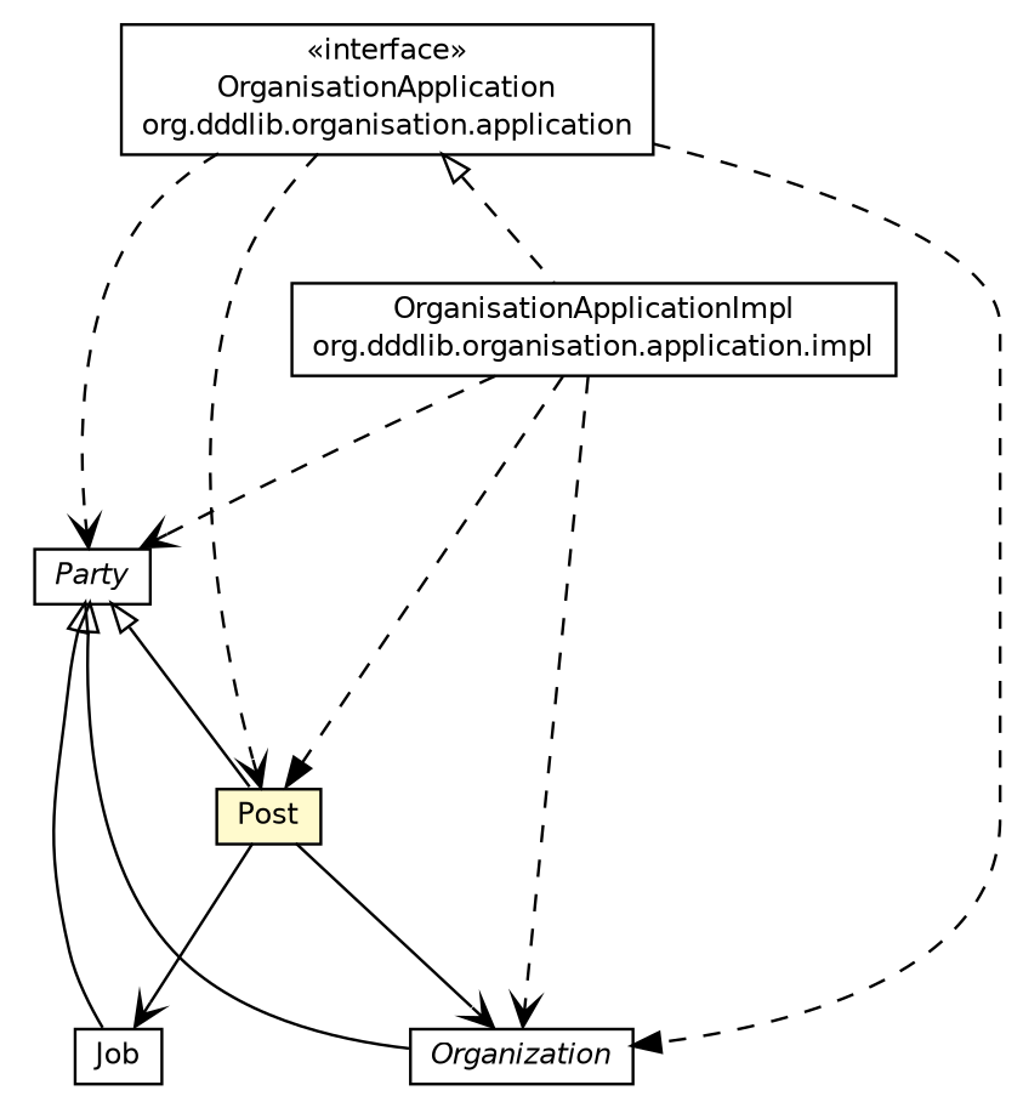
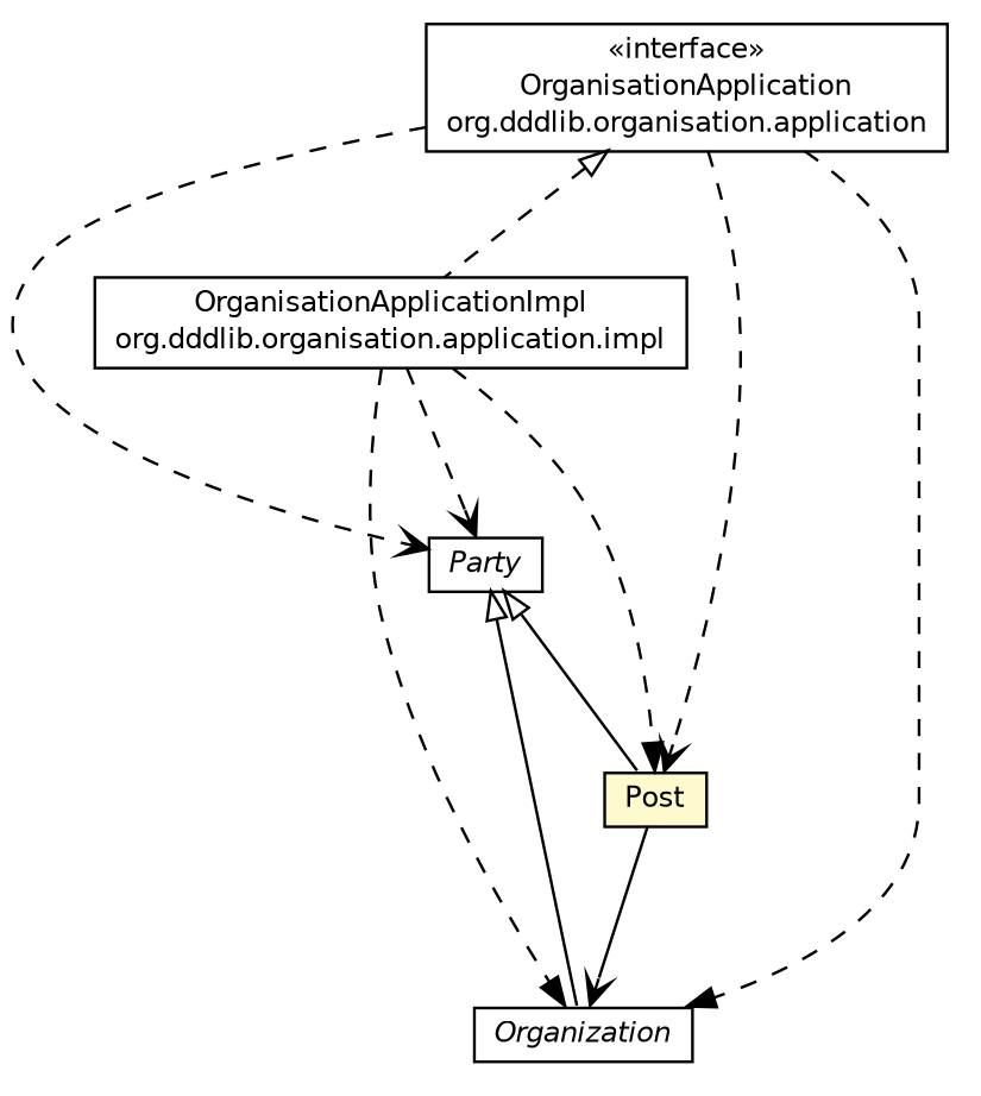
  digraph {
    nodesep=0.25
    ranksep=0.5
    node [fontcolor=black fontname=Helvetica fontsize=10.0 shape=plaintext]
    edge [arrowhead=open color=black fontcolor=black fontname=Helvetica fontsize=10.0 headport=p labelfontname=Helvetica labelfontsize=10 tailport=p style=dashed]
    n1 [label=<<table title="org.dddlib.organisation.domain.Post" border="0" cellborder="1" cellspacing="0" cellpadding="2" port="p" bgcolor="lemonChiffon" href="./Post.html"> 		<tr><td><table border="0" cellspacing="0" cellpadding="1"> <tr><td align="center" balign="center"> Post </td></tr> 		</table></td></tr> 		</table>>]
    n2 [label=<<table title="org.dddlib.organisation.domain.Organization" border="0" cellborder="1" cellspacing="0" cellpadding="2" port="p" href="./Organization.html"> 		<tr><td><table border="0" cellspacing="0" cellpadding="1"> <tr><td align="center" balign="center"><font face="Helvetica-Oblique"> Organization </font></td></tr> 		</table></td></tr> 		</table>>]
-   n3 [label=<<table title="org.dddlib.organisation.domain.Job" border="0" cellborder="1" cellspacing="0" cellpadding="2" port="p" href="./Job.html"> 		<tr><td><table border="0" cellspacing="0" cellpadding="1"> <tr><td align="center" balign="center"> Job </td></tr> 		</table></td></tr> 		</table>>]
    n4 [label=<<table title="org.dddlib.organisation.domain.Party" border="0" cellborder="1" cellspacing="0" cellpadding="2" port="p" href="./Party.html"> 		<tr><td><table border="0" cellspacing="0" cellpadding="1"> <tr><td align="center" balign="center"><font face="Helvetica-Oblique"> Party </font></td></tr> 		</table></td></tr> 		</table>>]
    n5 [label=<<table title="org.dddlib.organisation.application.impl.OrganisationApplicationImpl" border="0" cellborder="1" cellspacing="0" cellpadding="2" port="p" href="../application/impl/OrganisationApplicationImpl.html"> 		<tr><td><table border="0" cellspacing="0" cellpadding="1"> <tr><td align="center" balign="center"> OrganisationApplicationImpl </td></tr> <tr><td align="center" balign="center"> org.dddlib.organisation.application.impl </td></tr> 		</table></td></tr> 		</table>>]
    n6 [label=<<table title="org.dddlib.organisation.application.OrganisationApplication" border="0" cellborder="1" cellspacing="0" cellpadding="2" port="p" href="../application/OrganisationApplication.html"> 		<tr><td><table border="0" cellspacing="0" cellpadding="1"> <tr><td align="center" balign="center"> &#171;interface&#187; </td></tr> <tr><td align="center" balign="center"> OrganisationApplication </td></tr> <tr><td align="center" balign="center"> org.dddlib.organisation.application </td></tr> 		</table></td></tr> 		</table>>]
    n1 -> n2 [label=" " style=""]
-   n1 -> n3 [label=" " style=""]
    n4 -> n1 [arrowtail=empty dir=back fontsize=10 arrowhead="" color="" fontcolor="" style=""]
    n4 -> n2 [arrowtail=empty dir=back fontsize=10 arrowhead="" color="" fontcolor="" style=""]
-   n4 -> n3 [arrowtail=empty dir=back fontsize=10 arrowhead="" color="" fontcolor="" style=""]
    n5 -> n1 [arrowhead=normal label=" "]
-   n5 -> n2 [label=" "]
+   n5 -> n2 [arrowhead=normal label=" "]
    n5 -> n4 [label=" "]
    n6 -> n1 [label=" "]
    n6 -> n2 [arrowhead=normal label=" "]
    n6 -> n4 [label=" "]
    n6 -> n5 [arrowtail=empty dir=back fontsize=10 arrowhead="" color="" fontcolor=""]
  }
